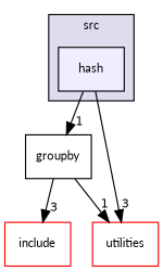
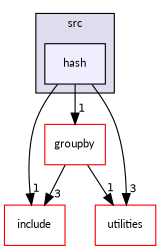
  digraph {
    compound=true
    fontname=Lato
    node [fillcolor=white fontname=Lato fontsize=10 shape=box style=filled]
    edge [headlabel=1 labeldistance=1.5 labelfontname=Helvetica labelfontsize=10 fontname=Lato]
    n1 [fillcolor="#eeeeff" label=hash pencolor=black]
-   n2 [label=groupby fillcolor="" style=""]
+   n2 [label=groupby color=red fillcolor="" style=""]
    n3 [color=red label=include]
    n4 [color=red label=utilities]
    subgraph cluster_1 {
      bgcolor="#ddddee"
      fontsize=10
      label=src
      pencolor=black
      n1
    }
    n1 -> n2
+   n1 -> n3
    n1 -> n4 [headlabel=3]
    n2 -> n3 [headlabel=3]
    n2 -> n4
  }
